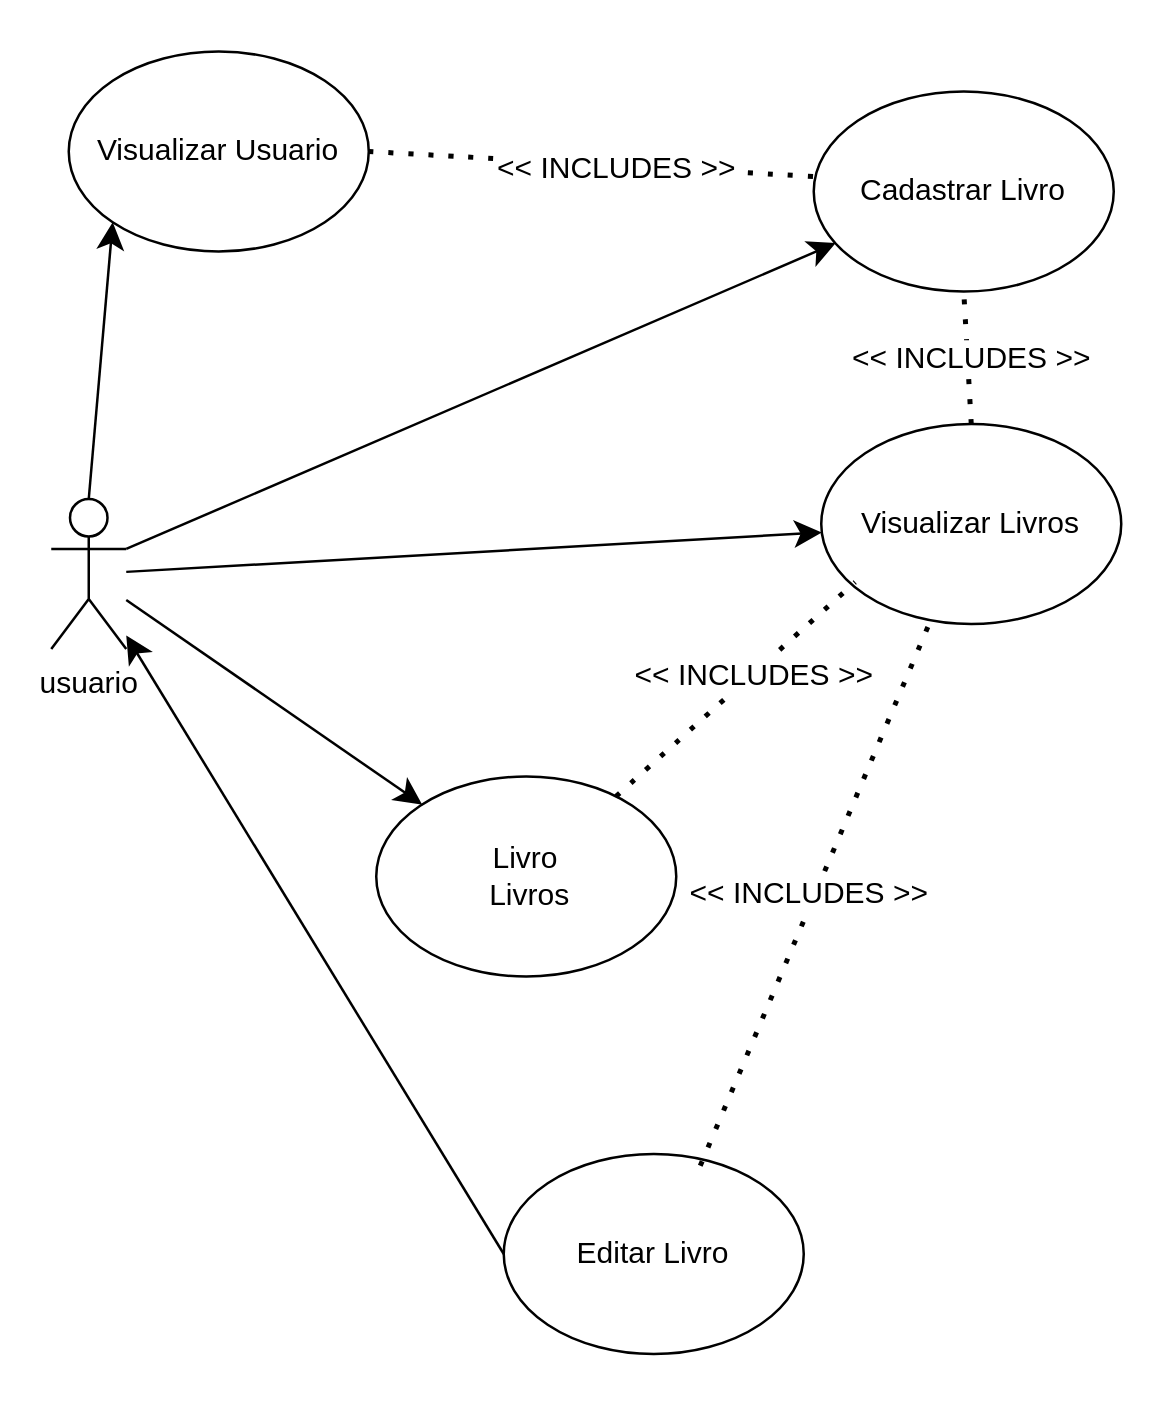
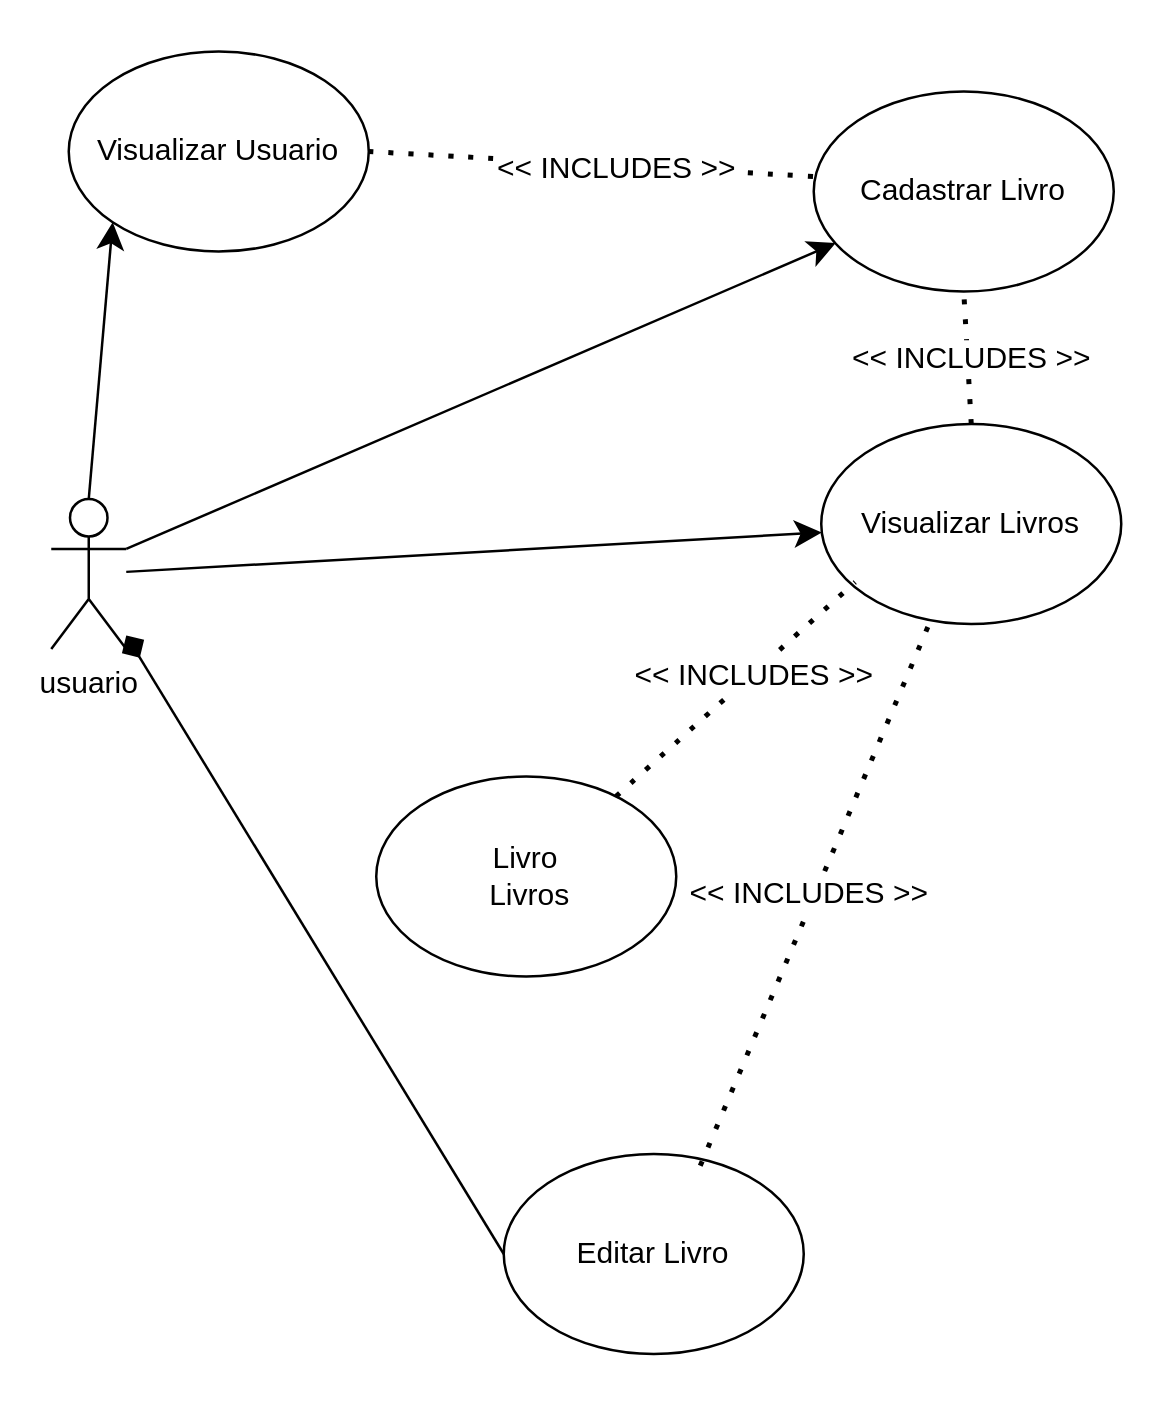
  <mxCell id="0" />
  <mxCell id="1" parent="0" />
  <mxCell id="2" style="edgeStyle=none;curved=1;rounded=0;orthogonalLoop=1;jettySize=auto;html=1;exitX=1;exitY=0.333;exitDx=0;exitDy=0;exitPerimeter=0;fontSize=12;startSize=8;endSize=8;entryX=0.073;entryY=0.758;entryDx=0;entryDy=0;entryPerimeter=0;" edge="1" parent="1" source="6" target="8"><mxGeometry relative="1" as="geometry"><mxPoint x="177" y="191.31" as="targetPoint" /></mxGeometry></mxCell>
  <mxCell id="3" style="edgeStyle=none;curved=1;rounded=0;orthogonalLoop=1;jettySize=auto;html=1;fontSize=12;startSize=8;endSize=8;" edge="1" parent="1" source="6" target="9"><mxGeometry relative="1" as="geometry" /></mxCell>
  <mxCell id="4" style="edgeStyle=none;curved=1;rounded=0;orthogonalLoop=1;jettySize=auto;html=1;exitX=0.5;exitY=0;exitDx=0;exitDy=0;exitPerimeter=0;entryX=0;entryY=1;entryDx=0;entryDy=0;fontSize=12;startSize=8;endSize=8;" edge="1" parent="1" source="6" target="7"><mxGeometry relative="1" as="geometry" /></mxCell>
- <mxCell id="5" style="edgeStyle=none;curved=1;rounded=0;orthogonalLoop=1;jettySize=auto;html=1;fontSize=12;startSize=8;endSize=8;" edge="1" parent="1" source="6" target="12"><mxGeometry relative="1" as="geometry" /></mxCell>
  <mxCell id="6" value="usuario" style="shape=umlActor;verticalLabelPosition=bottom;verticalAlign=top;html=1;outlineConnect=0;" vertex="1" parent="1"><mxGeometry x="20" y="199" width="30" height="60" as="geometry" /></mxCell>
  <mxCell id="7" value="Visualizar Usuario" style="ellipse;whiteSpace=wrap;html=1;" vertex="1" parent="1"><mxGeometry x="27" y="20" width="120" height="80" as="geometry" /></mxCell>
  <mxCell id="8" value="Cadastrar Livro" style="ellipse;whiteSpace=wrap;html=1;" vertex="1" parent="1"><mxGeometry x="325" y="36" width="120" height="80" as="geometry" /></mxCell>
  <mxCell id="9" value="Visualizar Livros" style="ellipse;whiteSpace=wrap;html=1;" vertex="1" parent="1"><mxGeometry x="328" y="169" width="120" height="80" as="geometry" /></mxCell>
- <mxCell id="10" style="edgeStyle=none;curved=1;rounded=0;orthogonalLoop=1;jettySize=auto;html=1;exitX=0;exitY=0.5;exitDx=0;exitDy=0;fontSize=12;startSize=8;endSize=8;" edge="1" parent="1" source="11" target="6"><mxGeometry relative="1" as="geometry"><mxPoint x="31" y="356" as="targetPoint" /></mxGeometry></mxCell>
+ <mxCell id="10" style="edgeStyle=none;curved=1;rounded=0;orthogonalLoop=1;jettySize=auto;html=1;exitX=0;exitY=0.5;exitDx=0;exitDy=0;fontSize=12;startSize=8;endSize=8;endArrow=diamond;" edge="1" parent="1" source="11" target="6"><mxGeometry relative="1" as="geometry"><mxPoint x="31" y="356" as="targetPoint" /></mxGeometry></mxCell>
  <mxCell id="11" value="Editar Livro" style="ellipse;whiteSpace=wrap;html=1;" vertex="1" parent="1"><mxGeometry x="201" y="461" width="120" height="80" as="geometry" /></mxCell>
  <mxCell id="12" value="Livro&lt;div&gt;&amp;nbsp;Livros&lt;/div&gt;" style="ellipse;whiteSpace=wrap;html=1;" vertex="1" parent="1"><mxGeometry x="150" y="310" width="120" height="80" as="geometry" /></mxCell>
  <mxCell id="13" style="edgeStyle=none;curved=1;rounded=0;orthogonalLoop=1;jettySize=auto;html=1;exitX=0;exitY=0.5;exitDx=0;exitDy=0;fontSize=12;startSize=8;endSize=8;" edge="1" parent="1" source="8" target="8"><mxGeometry relative="1" as="geometry" /></mxCell>
  <mxCell id="14" value="" style="endArrow=none;dashed=1;html=1;dashPattern=1 3;strokeWidth=2;rounded=0;fontSize=12;startSize=8;endSize=8;curved=1;entryX=0.113;entryY=0.791;entryDx=0;entryDy=0;entryPerimeter=0;" edge="1" parent="1" source="12" target="9"><mxGeometry width="50" height="50" relative="1" as="geometry"><mxPoint x="149" y="395" as="sourcePoint" /><mxPoint x="199" y="345" as="targetPoint" /></mxGeometry></mxCell>
  <mxCell id="15" value="&amp;lt;&amp;lt; INCLUDES &amp;gt;&amp;gt;" style="edgeLabel;html=1;align=center;verticalAlign=middle;resizable=0;points=[];fontSize=12;" vertex="1" connectable="0" parent="14"><mxGeometry x="0.13" y="-1" relative="1" as="geometry"><mxPoint as="offset" /></mxGeometry></mxCell>
  <mxCell id="16" value="" style="endArrow=none;dashed=1;html=1;dashPattern=1 3;strokeWidth=2;rounded=0;fontSize=12;startSize=8;endSize=8;curved=1;exitX=0.655;exitY=0.059;exitDx=0;exitDy=0;exitPerimeter=0;" edge="1" parent="1" source="11" target="9"><mxGeometry width="50" height="50" relative="1" as="geometry"><mxPoint x="270" y="410" as="sourcePoint" /><mxPoint x="320" y="360" as="targetPoint" /></mxGeometry></mxCell>
  <mxCell id="17" value="&amp;lt;&amp;lt; INCLUDES &amp;gt;&amp;gt;" style="edgeLabel;html=1;align=center;verticalAlign=middle;resizable=0;points=[];fontSize=12;" vertex="1" connectable="0" parent="16"><mxGeometry x="-0.008" y="3" relative="1" as="geometry"><mxPoint as="offset" /></mxGeometry></mxCell>
  <mxCell id="18" value="" style="endArrow=none;dashed=1;html=1;dashPattern=1 3;strokeWidth=2;rounded=0;fontSize=12;startSize=8;endSize=8;curved=1;entryX=0.5;entryY=1;entryDx=0;entryDy=0;exitX=0.5;exitY=0;exitDx=0;exitDy=0;" edge="1" parent="1" source="9" target="8"><mxGeometry width="50" height="50" relative="1" as="geometry"><mxPoint x="290" y="219" as="sourcePoint" /><mxPoint x="340" y="169" as="targetPoint" /></mxGeometry></mxCell>
  <mxCell id="19" value="&amp;lt;&amp;lt; INCLUDES &amp;gt;&amp;gt;" style="edgeLabel;html=1;align=center;verticalAlign=middle;resizable=0;points=[];fontSize=12;" vertex="1" connectable="0" parent="18"><mxGeometry x="-0.02" y="-1" relative="1" as="geometry"><mxPoint as="offset" /></mxGeometry></mxCell>
  <mxCell id="20" value="" style="endArrow=none;dashed=1;html=1;dashPattern=1 3;strokeWidth=2;rounded=0;fontSize=12;startSize=8;endSize=8;curved=1;entryX=0;entryY=0.425;entryDx=0;entryDy=0;entryPerimeter=0;exitX=1;exitY=0.5;exitDx=0;exitDy=0;" edge="1" parent="1" source="7" target="8"><mxGeometry width="50" height="50" relative="1" as="geometry"><mxPoint x="198" y="294" as="sourcePoint" /><mxPoint x="248" y="244" as="targetPoint" /></mxGeometry></mxCell>
  <mxCell id="21" value="&amp;lt;&amp;lt; INCLUDES &amp;gt;&amp;gt;" style="edgeLabel;html=1;align=center;verticalAlign=middle;resizable=0;points=[];fontSize=12;" vertex="1" connectable="0" parent="20"><mxGeometry x="0.111" y="-1" relative="1" as="geometry"><mxPoint as="offset" /></mxGeometry></mxCell>
